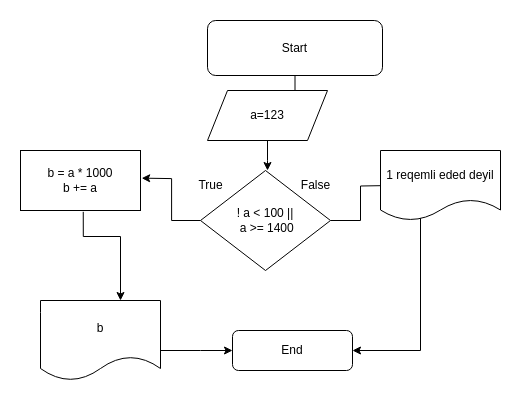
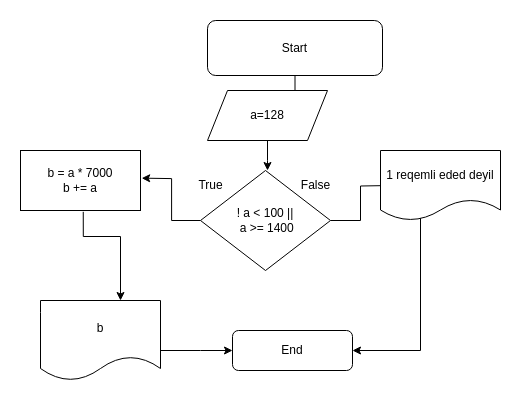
  <mxCell id="0" />
  <mxCell id="1" parent="0" />
  <mxCell id="2" value="End" style="rounded=1;whiteSpace=wrap;html=1;" parent="1" vertex="1"><mxGeometry x="232" y="330" width="120" height="40" as="geometry" /></mxCell>
  <mxCell id="3" style="edgeStyle=orthogonalEdgeStyle;rounded=0;orthogonalLoop=1;jettySize=auto;html=1;" parent="1" source="4" edge="1"><mxGeometry relative="1" as="geometry"><mxPoint x="267" y="90" as="targetPoint" /></mxGeometry></mxCell>
  <mxCell id="4" value="Start" style="rounded=1;whiteSpace=wrap;html=1;" parent="1" vertex="1"><mxGeometry x="207" y="20" width="175" height="55" as="geometry" /></mxCell>
  <mxCell id="5" style="edgeStyle=orthogonalEdgeStyle;rounded=0;orthogonalLoop=1;jettySize=auto;html=1;" parent="1" source="6" edge="1"><mxGeometry relative="1" as="geometry"><mxPoint x="267" y="170" as="targetPoint" /></mxGeometry></mxCell>
- <mxCell id="6" value="a=123" style="shape=parallelogram;perimeter=parallelogramPerimeter;whiteSpace=wrap;html=1;fixedSize=1;" parent="1" vertex="1"><mxGeometry x="207" y="90" width="120" height="50" as="geometry" /></mxCell>
+ <mxCell id="6" value="a=128" style="shape=parallelogram;perimeter=parallelogramPerimeter;whiteSpace=wrap;html=1;fixedSize=1;" parent="1" vertex="1"><mxGeometry x="207" y="90" width="120" height="50" as="geometry" /></mxCell>
  <mxCell id="7" style="edgeStyle=orthogonalEdgeStyle;rounded=0;orthogonalLoop=1;jettySize=auto;html=1;entryX=0;entryY=0.5;entryDx=0;entryDy=0;" parent="1" source="9" edge="1"><mxGeometry relative="1" as="geometry"><mxPoint x="390" y="185" as="targetPoint" /></mxGeometry></mxCell>
  <mxCell id="8" style="edgeStyle=orthogonalEdgeStyle;rounded=0;orthogonalLoop=1;jettySize=auto;html=1;entryX=1.01;entryY=0.408;entryDx=0;entryDy=0;entryPerimeter=0;" parent="1" source="9" edge="1"><mxGeometry relative="1" as="geometry"><mxPoint x="141.2" y="177.64" as="targetPoint" /></mxGeometry></mxCell>
  <mxCell id="9" value="! a &amp;lt; 100 ||&lt;br&gt;&amp;nbsp;a &amp;gt;= 1400" style="rhombus;whiteSpace=wrap;html=1;" parent="1" vertex="1"><mxGeometry x="200" y="170" width="130" height="100" as="geometry" /></mxCell>
  <mxCell id="10" style="edgeStyle=orthogonalEdgeStyle;rounded=0;orthogonalLoop=1;jettySize=auto;html=1;entryX=0.5;entryY=0;entryDx=0;entryDy=0;exitX=0.523;exitY=0.829;exitDx=0;exitDy=0;exitPerimeter=0;" parent="1" edge="1"><mxGeometry relative="1" as="geometry"><mxPoint x="120" y="300" as="targetPoint" /><Array as="points"><mxPoint x="120" y="236" /></Array><mxPoint x="82.76" y="211.32" as="sourcePoint" /></mxGeometry></mxCell>
  <mxCell id="11" style="edgeStyle=orthogonalEdgeStyle;rounded=0;orthogonalLoop=1;jettySize=auto;html=1;" parent="1" target="2" edge="1"><mxGeometry relative="1" as="geometry"><mxPoint x="160" y="350" as="sourcePoint" /><Array as="points"><mxPoint x="200" y="350" /><mxPoint x="200" y="350" /></Array></mxGeometry></mxCell>
  <mxCell id="12" style="edgeStyle=orthogonalEdgeStyle;rounded=0;orthogonalLoop=1;jettySize=auto;html=1;entryX=1;entryY=0.5;entryDx=0;entryDy=0;" parent="1" target="2" edge="1"><mxGeometry relative="1" as="geometry"><mxPoint x="410" y="460" as="targetPoint" /><Array as="points"><mxPoint x="420" y="350" /></Array><mxPoint x="420" y="215" as="sourcePoint" /></mxGeometry></mxCell>
- <mxCell id="13" value="&lt;div&gt;b = a * 1000&lt;/div&gt;&lt;div&gt;b += a&lt;/div&gt;" style="rounded=0;whiteSpace=wrap;html=1;" parent="1" vertex="1"><mxGeometry x="20" y="150" width="120" height="60" as="geometry" /></mxCell>
+ <mxCell id="13" value="&lt;div&gt;b = a * 7000&lt;/div&gt;&lt;div&gt;b += a&lt;/div&gt;" style="rounded=0;whiteSpace=wrap;html=1;" parent="1" vertex="1"><mxGeometry x="20" y="150" width="120" height="60" as="geometry" /></mxCell>
  <mxCell id="14" value="True" style="text;html=1;align=center;verticalAlign=middle;resizable=0;points=[];autosize=1;strokeColor=none;fillColor=none;" parent="1" vertex="1"><mxGeometry x="190" y="175" width="40" height="20" as="geometry" /></mxCell>
  <mxCell id="15" value="False" style="text;html=1;align=center;verticalAlign=middle;resizable=0;points=[];autosize=1;strokeColor=none;fillColor=none;" parent="1" vertex="1"><mxGeometry x="290" y="175" width="50" height="20" as="geometry" /></mxCell>
  <mxCell id="16" value="b" style="shape=document;whiteSpace=wrap;html=1;boundedLbl=1;" parent="1" vertex="1"><mxGeometry x="40" y="300" width="120" height="80" as="geometry" /></mxCell>
  <mxCell id="17" value="&lt;span&gt;1 reqemli eded deyil&lt;/span&gt;" style="shape=document;whiteSpace=wrap;html=1;boundedLbl=1;" parent="1" vertex="1"><mxGeometry x="380" y="150" width="120" height="70" as="geometry" /></mxCell>
